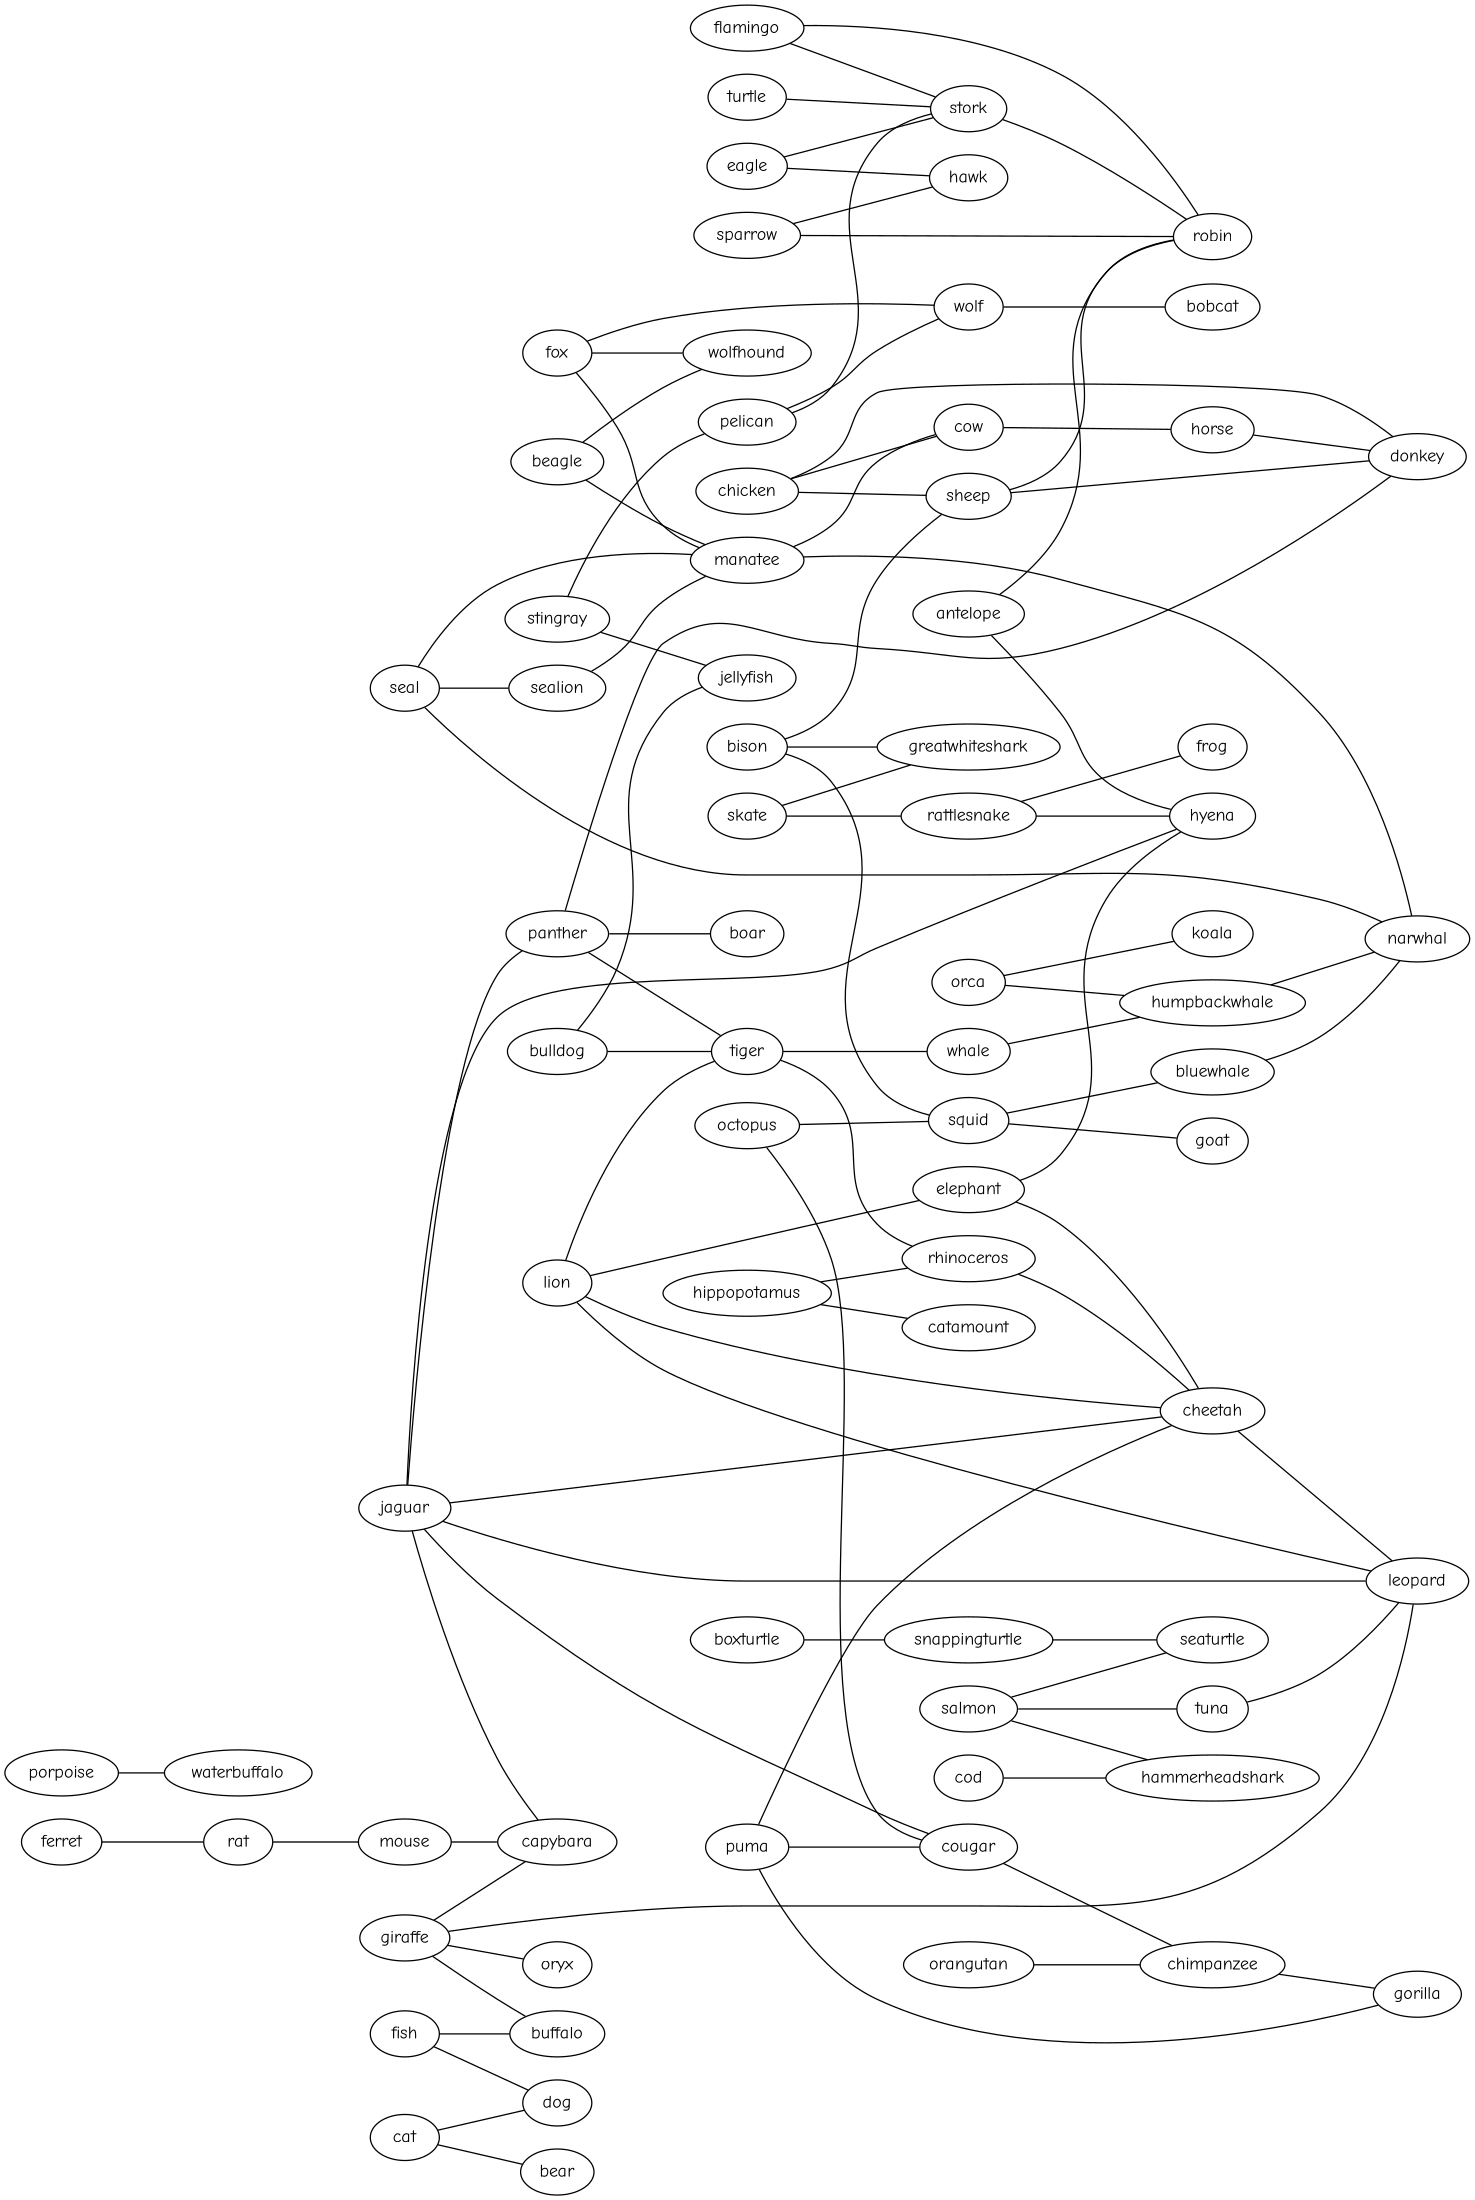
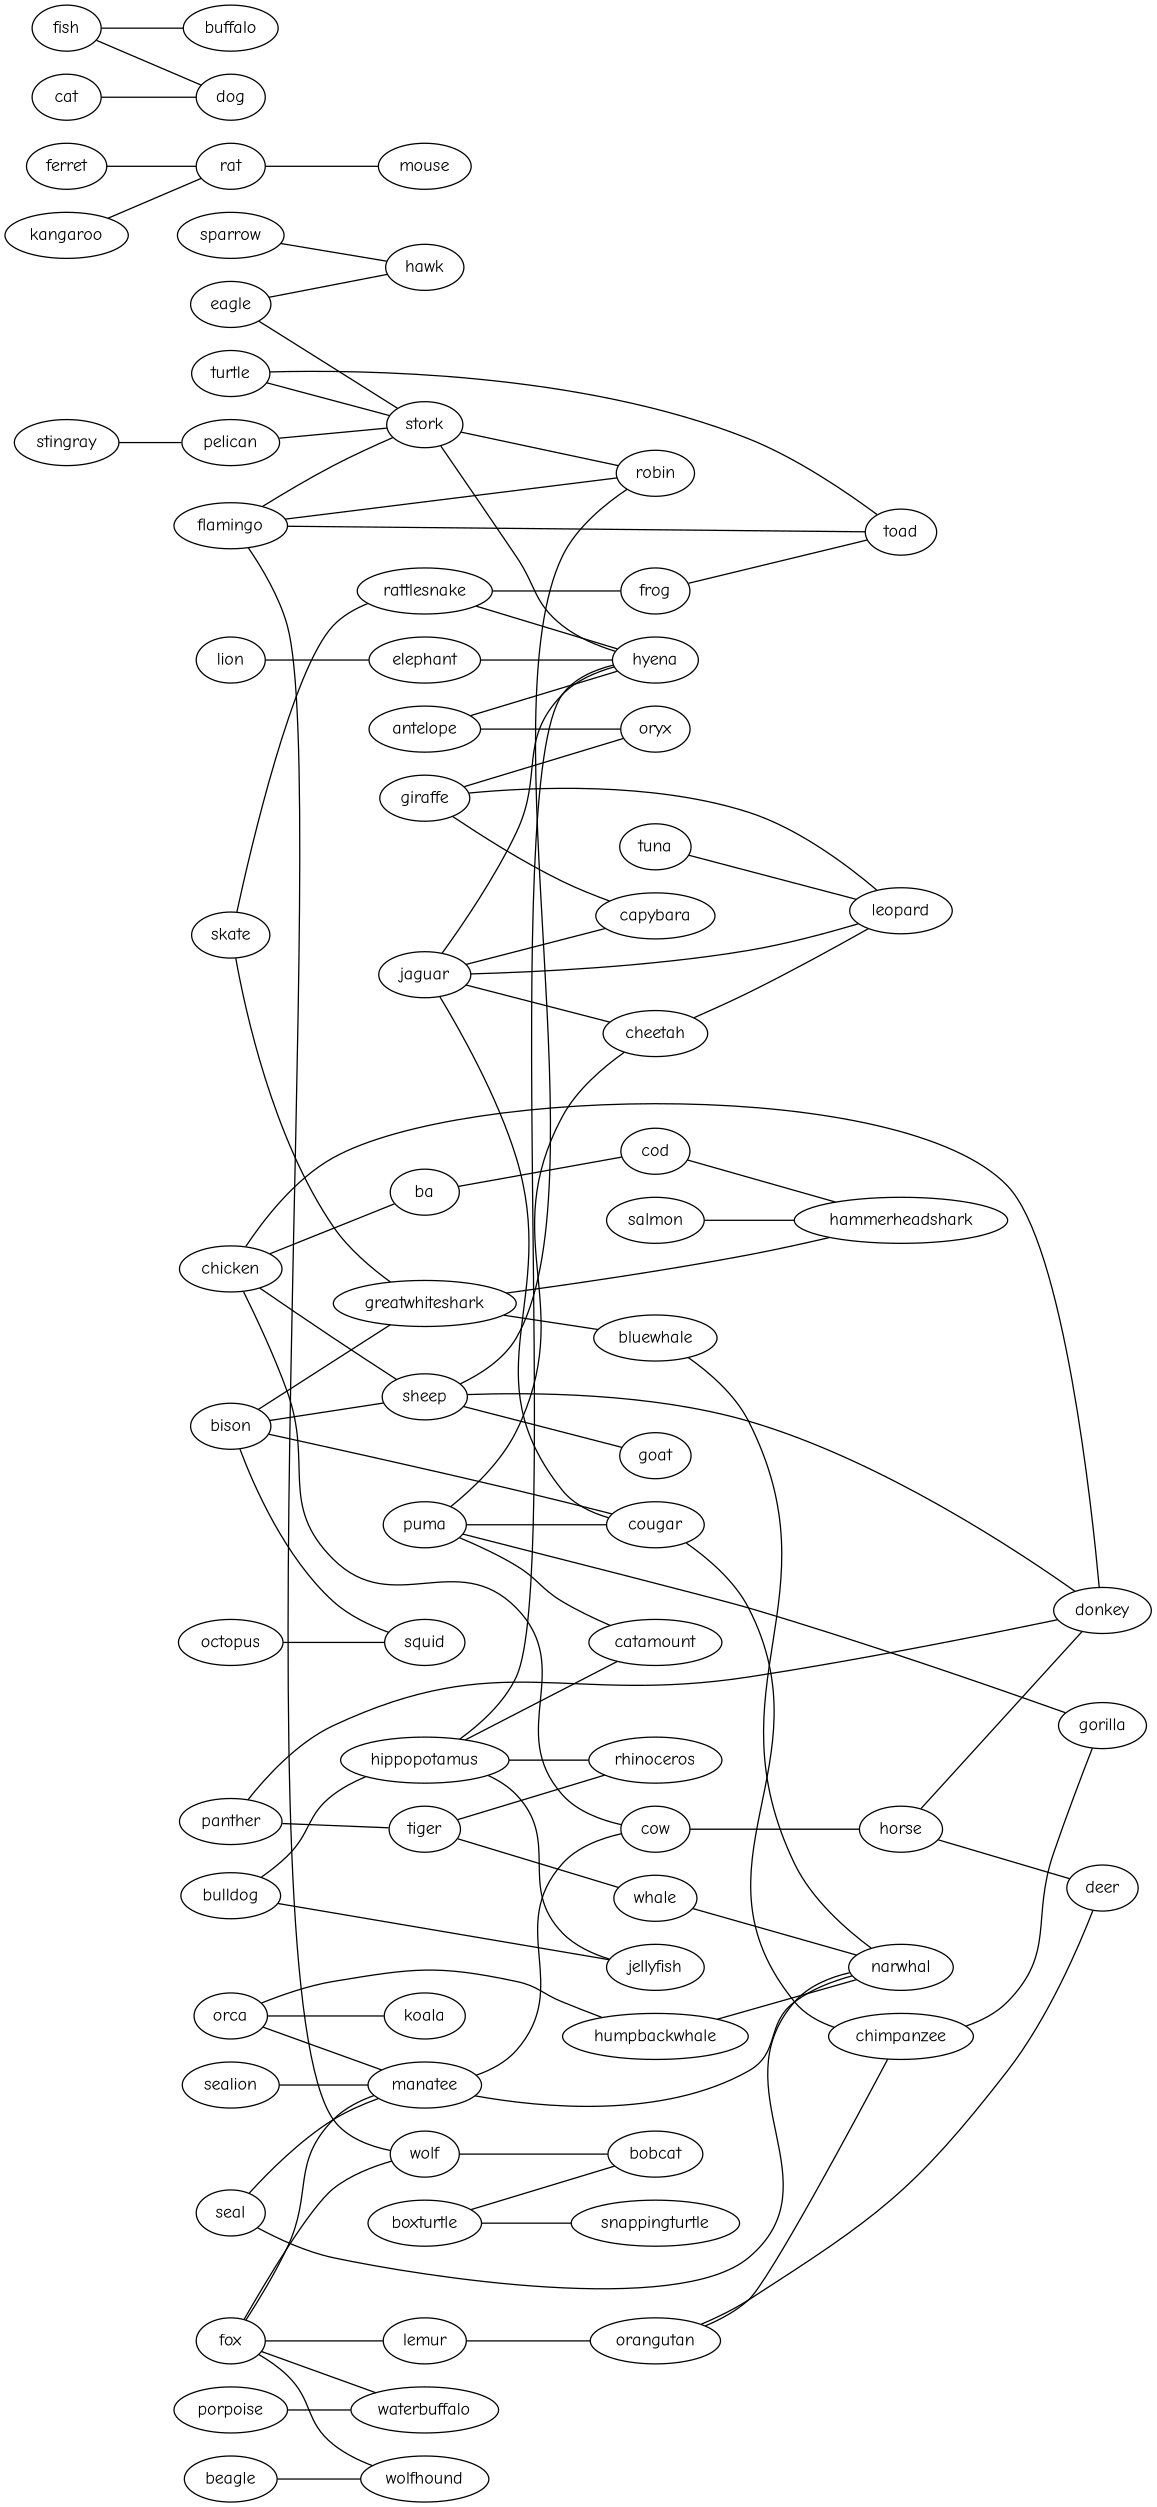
  strict graph {
    fontname="Comic Neue"
    rankdir=LR
    node [fontname="Comic Neue"]
    edge [fontname="Comic Neue" weight=1]
    antelope
    oryx
    hyena
    sparrow
    robin
    hawk
    skate
    rattlesnake
    greatwhiteshark
    frog
    hammerheadshark
    bluewhale
    chicken
+   ba
    cow
    sheep
    donkey
    cod
    horse
    goat
    ferret
    rat
    mouse
    giraffe
    capybara
    leopard
    buffalo
    flamingo
    wolf
    stork
+   toad
    bobcat
    jaguar
    panther
    cougar
    cheetah
    tiger
-   boar
    chimpanzee
    bison
    squid
    orca
    manatee
    humpbackwhale
    koala
    narwhal
    turtle
    fish
    dog
    lion
    elephant
    rhinoceros
    whale
    seal
    sealion
+   kangaroo
    hippopotamus
    catamount
    puma
    gorilla
    fox
+   lemur
    waterbuffalo
    wolfhound
    orangutan
    boxturtle
    snappingturtle
-   seaturtle
    stingray
    pelican
    jellyfish
    eagle
    salmon
    tuna
+   deer
    octopus
    porpoise
    beagle
    bulldog
    cat
-   bear
-   antelope -- robin
+   antelope -- oryx
    antelope -- hyena
-   sparrow -- robin
    sparrow -- hawk
    skate -- rattlesnake
    skate -- greatwhiteshark
    rattlesnake -- hyena
    rattlesnake -- frog
-   squid -- bluewhale
+   greatwhiteshark -- hammerheadshark
+   greatwhiteshark -- bluewhale
+   frog -- toad
    bluewhale -- narwhal
+   chicken -- ba
    chicken -- cow
    chicken -- sheep
    chicken -- donkey
+   ba -- cod
    cow -- horse
    sheep -- robin
    sheep -- donkey
-   squid -- goat
+   sheep -- goat
    cod -- hammerheadshark
    horse -- donkey
+   horse -- deer
    ferret -- rat
    rat -- mouse
-   mouse -- capybara
    giraffe -- oryx
    giraffe -- capybara
    giraffe -- leopard
-   giraffe -- buffalo
    flamingo -- robin
-   pelican -- wolf
+   flamingo -- wolf
    flamingo -- stork
+   flamingo -- toad
    wolf -- bobcat
+   stork -- hyena
    stork -- robin
    jaguar -- hyena
    jaguar -- capybara
    jaguar -- leopard
-   jaguar -- panther
    jaguar -- cougar
    jaguar -- cheetah
    panther -- donkey
    panther -- tiger
-   panther -- boar
    cougar -- chimpanzee
    cheetah -- leopard
    tiger -- rhinoceros
    tiger -- whale
    chimpanzee -- gorilla
    bison -- greatwhiteshark
    bison -- sheep
-   octopus -- cougar
+   bison -- cougar
    bison -- squid
-   beagle -- manatee
+   orca -- manatee
    orca -- humpbackwhale
    orca -- koala
    manatee -- cow
    manatee -- narwhal
    humpbackwhale -- narwhal
    turtle -- stork
+   turtle -- toad
    fish -- buffalo
    fish -- dog
-   lion -- leopard
-   lion -- cheetah
-   lion -- tiger
    lion -- elephant
    elephant -- hyena
-   elephant -- cheetah
-   rhinoceros -- cheetah
-   whale -- humpbackwhale
+   whale -- narwhal
    seal -- manatee
    seal -- narwhal
-   seal -- sealion
    sealion -- manatee
+   kangaroo -- rat
+   hippopotamus -- hyena
    hippopotamus -- rhinoceros
    hippopotamus -- catamount
    puma -- cougar
    puma -- cheetah
+   puma -- catamount
    puma -- gorilla
    fox -- wolf
    fox -- manatee
+   fox -- lemur
+   fox -- waterbuffalo
    fox -- wolfhound
+   lemur -- orangutan
    orangutan -- chimpanzee
+   orangutan -- deer
+   boxturtle -- bobcat
    boxturtle -- snappingturtle
-   snappingturtle -- seaturtle
    stingray -- pelican
-   stingray -- jellyfish
+   hippopotamus -- jellyfish
    pelican -- stork
    eagle -- hawk
    eagle -- stork
    salmon -- hammerheadshark
-   salmon -- seaturtle
-   salmon -- tuna
    tuna -- leopard
    octopus -- squid
    porpoise -- waterbuffalo
    beagle -- wolfhound
-   bulldog -- tiger
+   bulldog -- hippopotamus
    bulldog -- jellyfish
    cat -- dog
-   cat -- bear
  }
